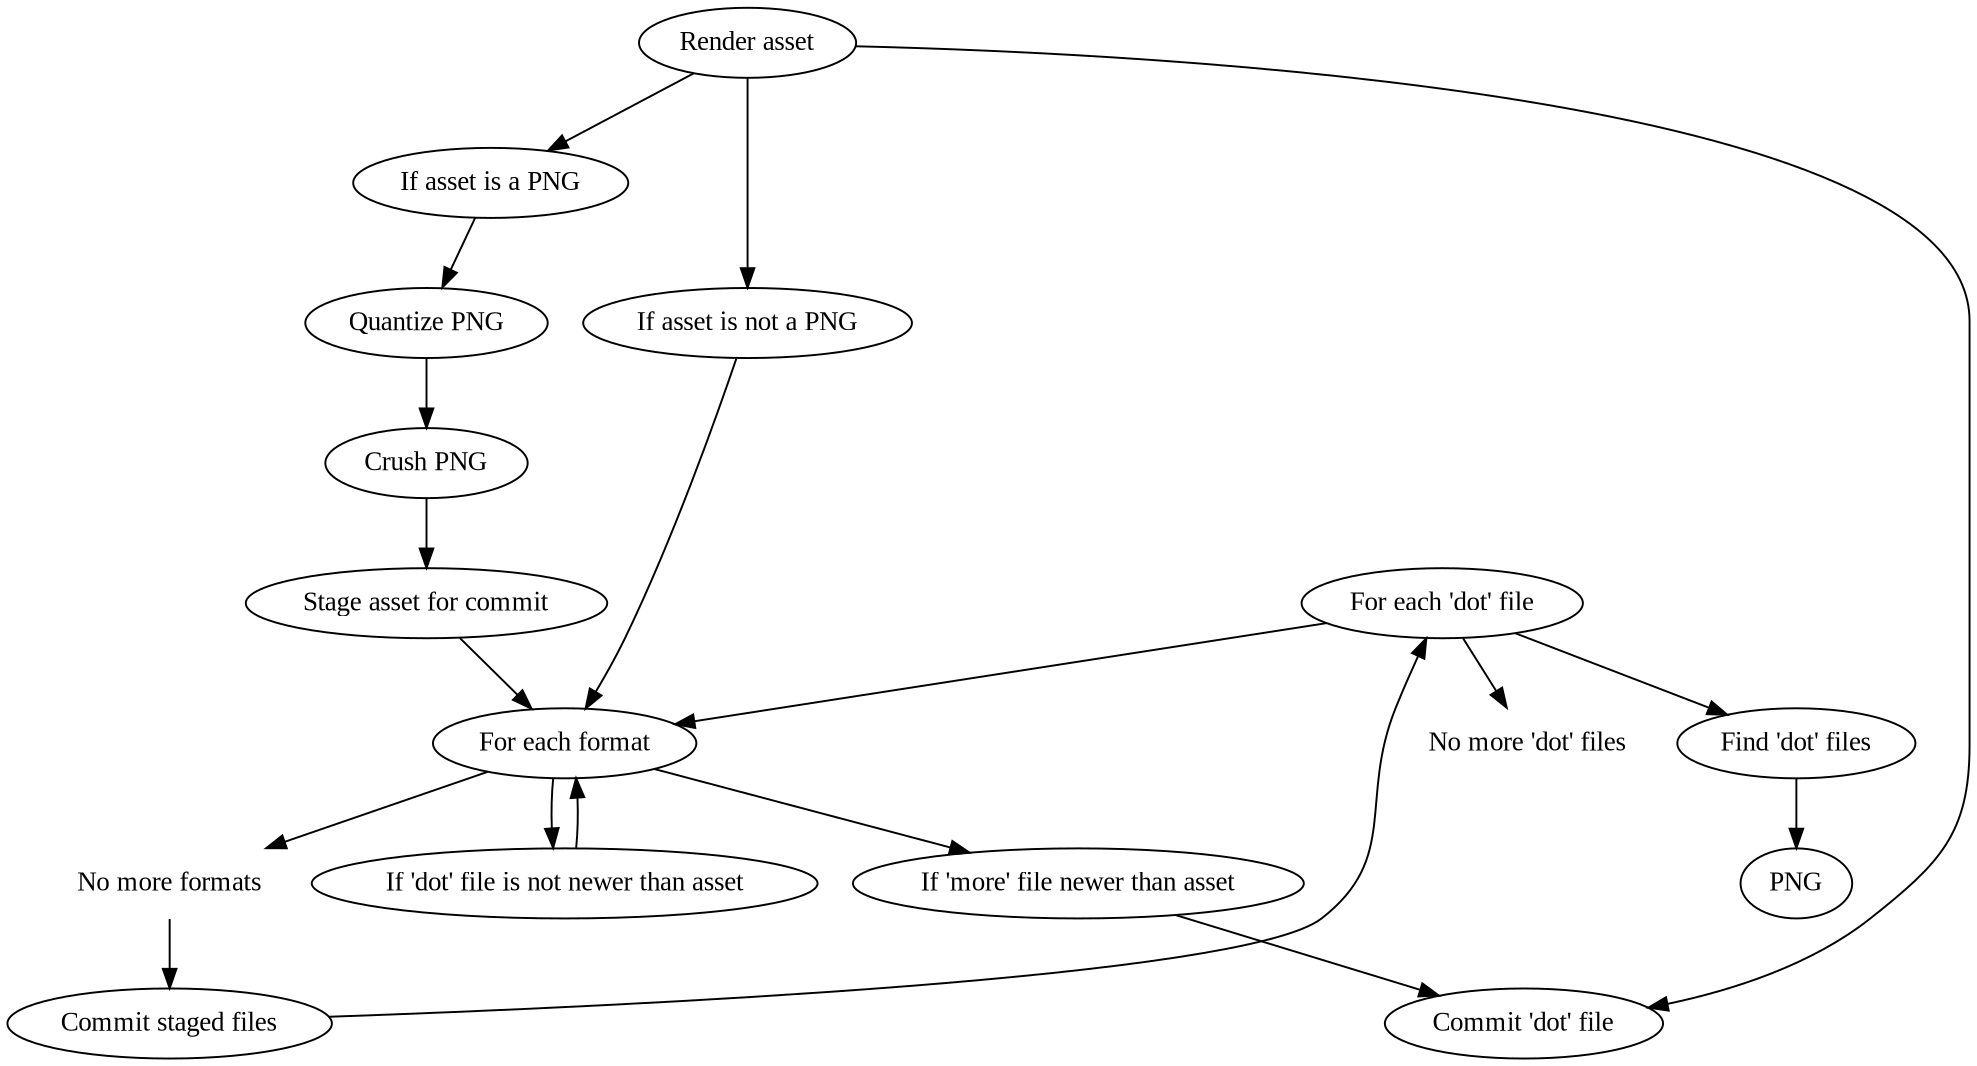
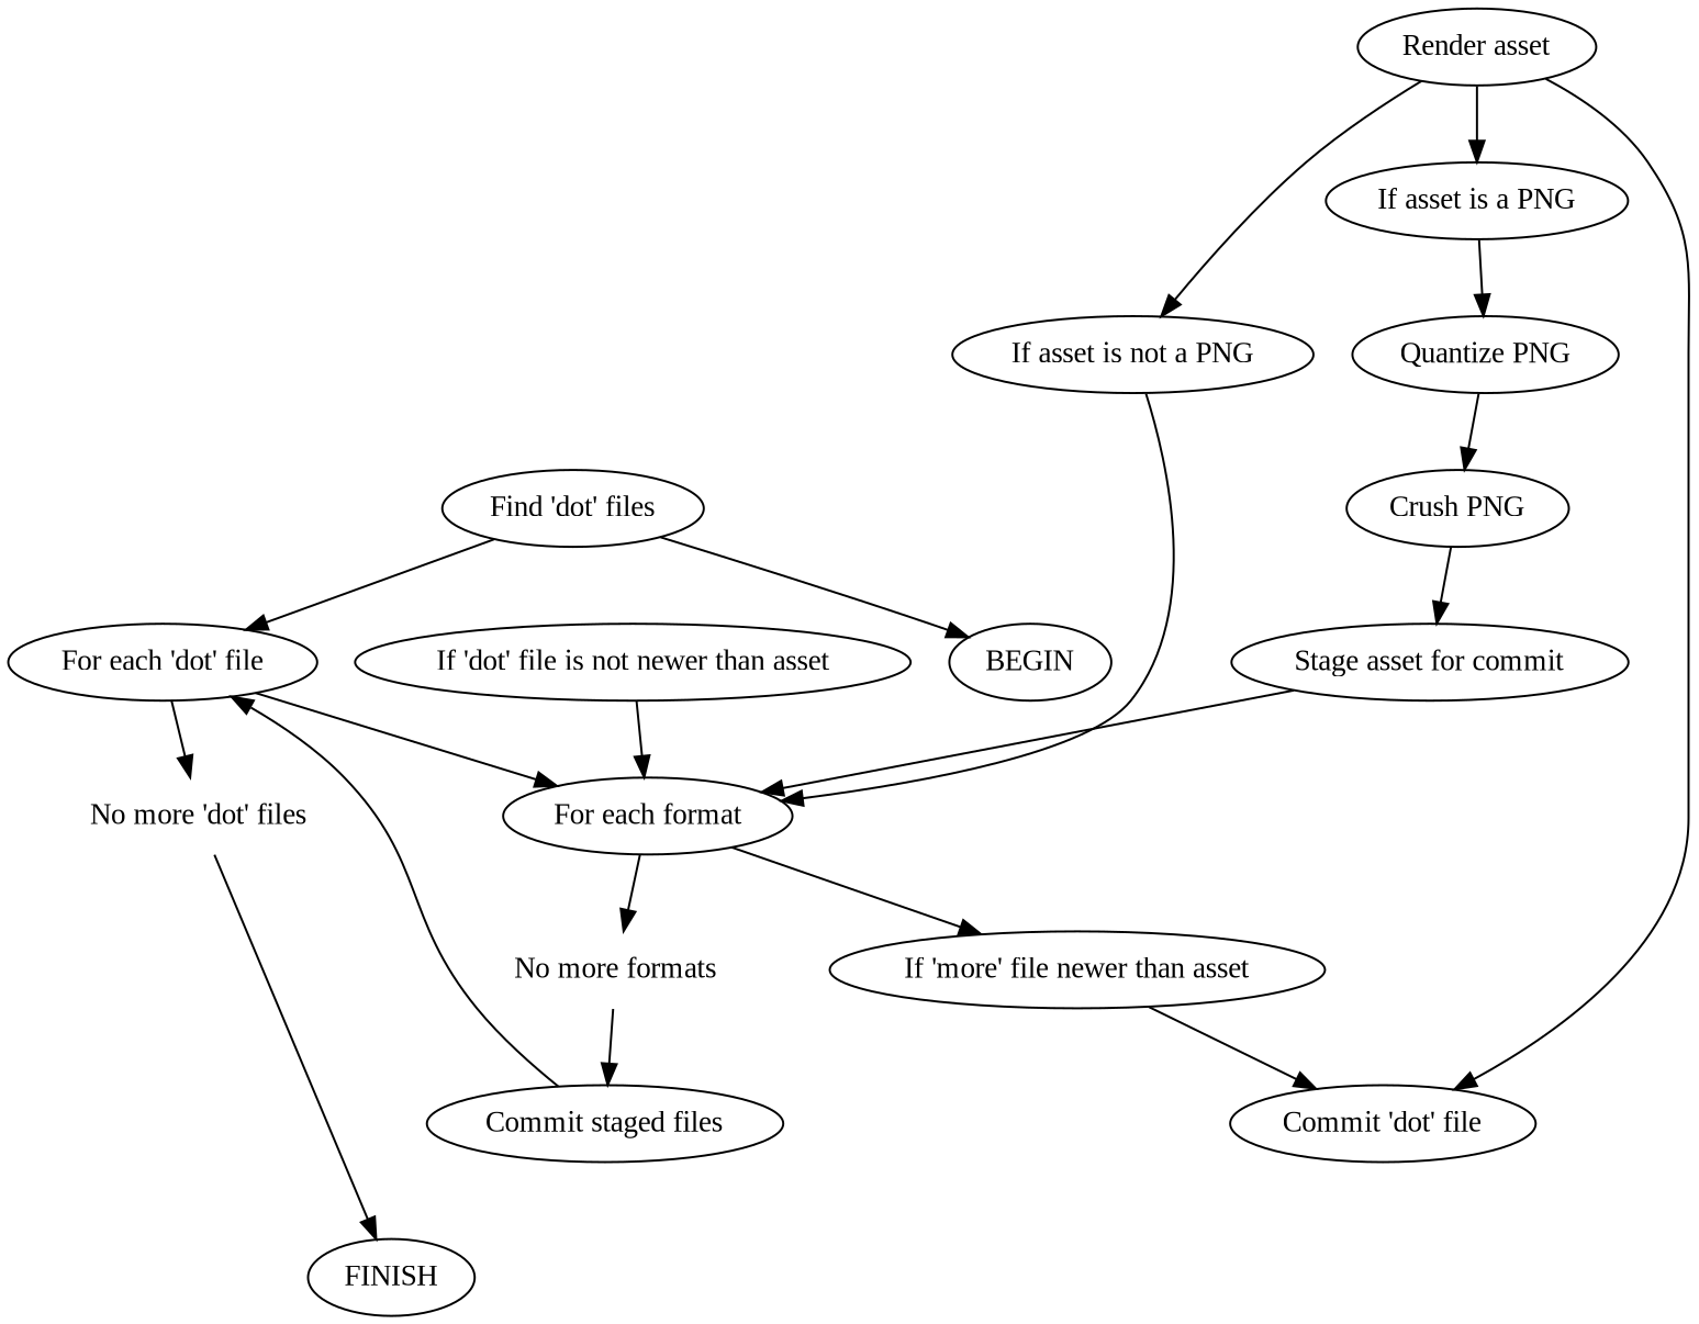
  digraph {
    fontname="Liberation Serif"
    node [fontname="Liberation Serif"]
    edge [fontname="Liberation Serif"]
-   n1 [label=PNG]
+   n1 [label=BEGIN]
    n2 [label="Find 'dot' files"]
    n3 [label="For each 'dot' file"]
    n4 [label="For each format"]
    n5 [label="No more 'dot' files" shape=none]
    n6 [label="If 'more' file newer than asset"]
    n7 [label="If 'dot' file is not newer than asset"]
    n8 [label="No more formats" shape=none]
+   n9 [label=FINISH]
    n10 [label="Commit 'dot' file"]
    n11 [label="Commit staged files"]
    n12 [label="Render asset"]
    n13 [label="If asset is a PNG"]
    n14 [label="If asset is not a PNG"]
    n15 [label="Quantize PNG"]
    n16 [label="Crush PNG"]
    n17 [label="Stage asset for commit"]
    n2 -> n1
-   n3 -> n2
+   n2 -> n3
    n3 -> n4
    n3 -> n5
    n4 -> n6
-   n4 -> n7
    n4 -> n8
+   n5 -> n9
    n6 -> n10
    n7 -> n4
    n8 -> n11
    n11 -> n3
+   n11 -> n9 [dir=none style=invisible]
    n12 -> n10
    n12 -> n13
    n12 -> n14
    n13 -> n15
    n14 -> n4
    n15 -> n16
    n16 -> n17
    n17 -> n4
    n17 -> n11 [dir=none style=invisible]
  }
